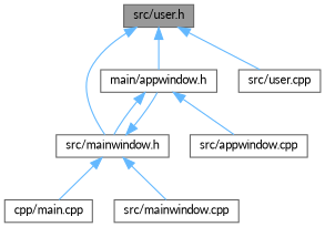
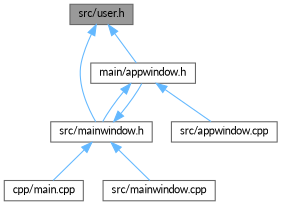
  digraph {
    fontname=Lato
    node [color=grey40 fillcolor=white fontname=Lato fontsize=10 shape=box style=filled]
    edge [color=steelblue1 dir=back fontname=Lato fontsize=10 labelfontname=Helvetica labelfontsize=10 style=solid]
    n1 [color=gray40 fillcolor=grey60 fontcolor=black height=0.2 label="src/user.h" width=0.4]
    n2 [height=0.2 label="main/appwindow.h" width=0.4]
    n3 [height=0.2 label="src/mainwindow.h" width=0.4]
-   n4 [height=0.2 label="src/user.cpp" width=0.4]
    n5 [height=0.2 label="src/appwindow.cpp" width=0.4]
    n6 [height=0.2 label="cpp/main.cpp" width=0.4]
    n7 [height=0.2 label="src/mainwindow.cpp" width=0.4]
    n1 -> n2
    n1 -> n3
-   n1 -> n4
    n2 -> n3
    n2 -> n5
    n3 -> n2
    n3 -> n6
    n3 -> n7
  }
